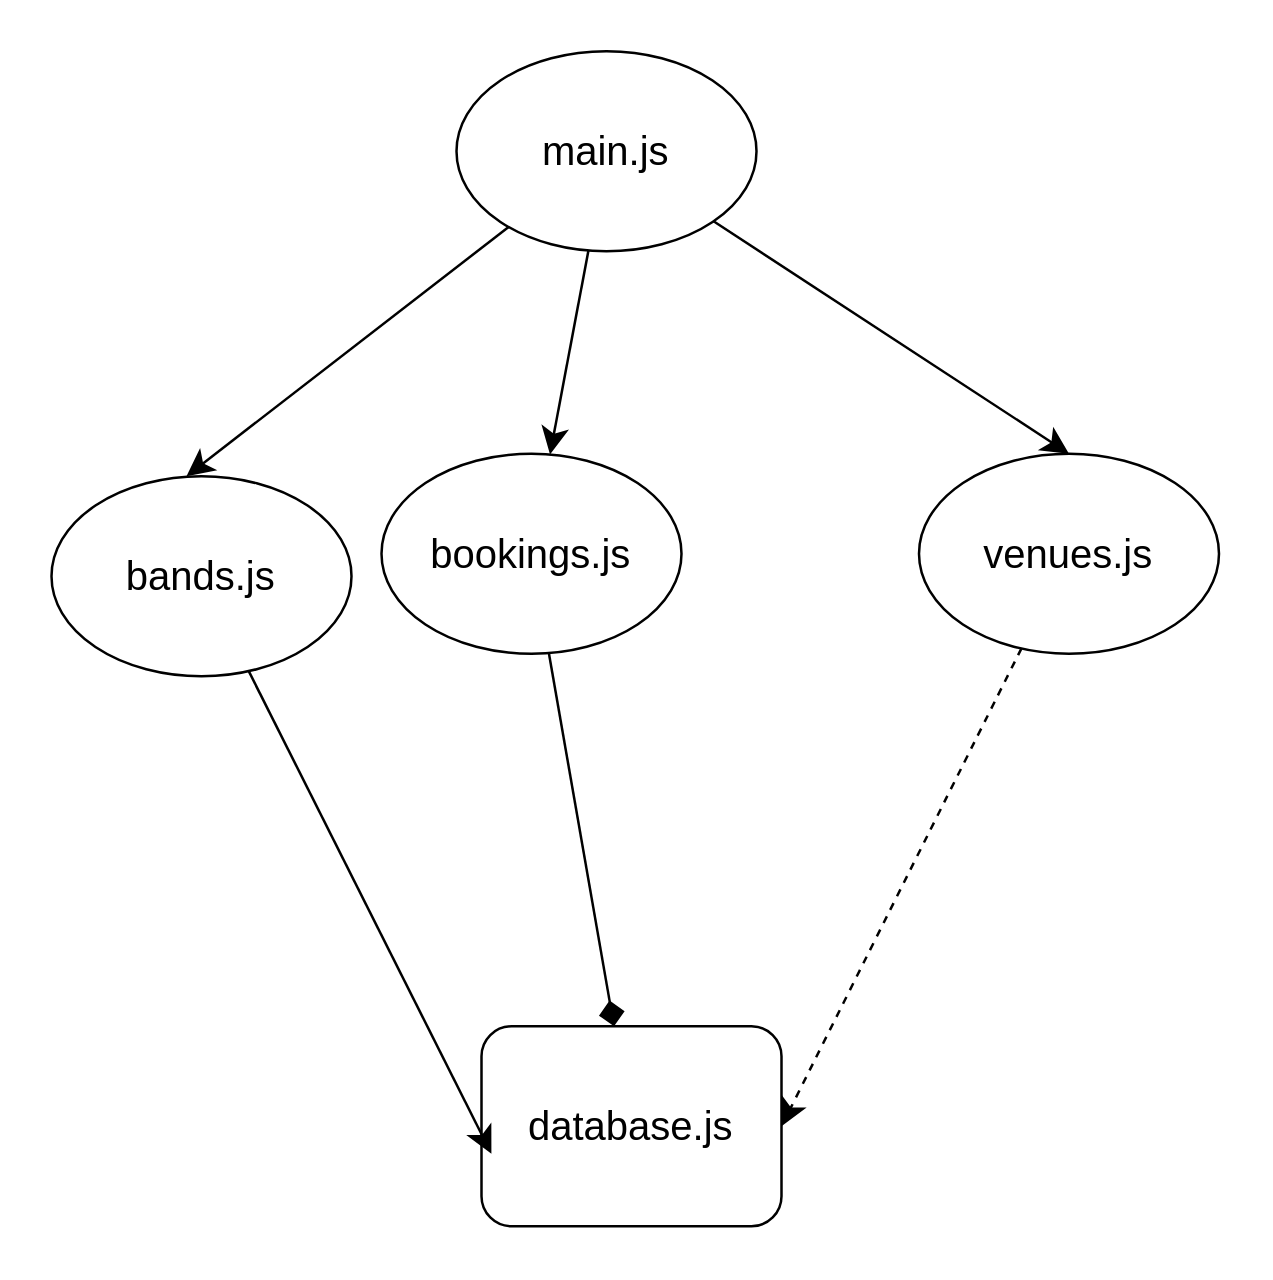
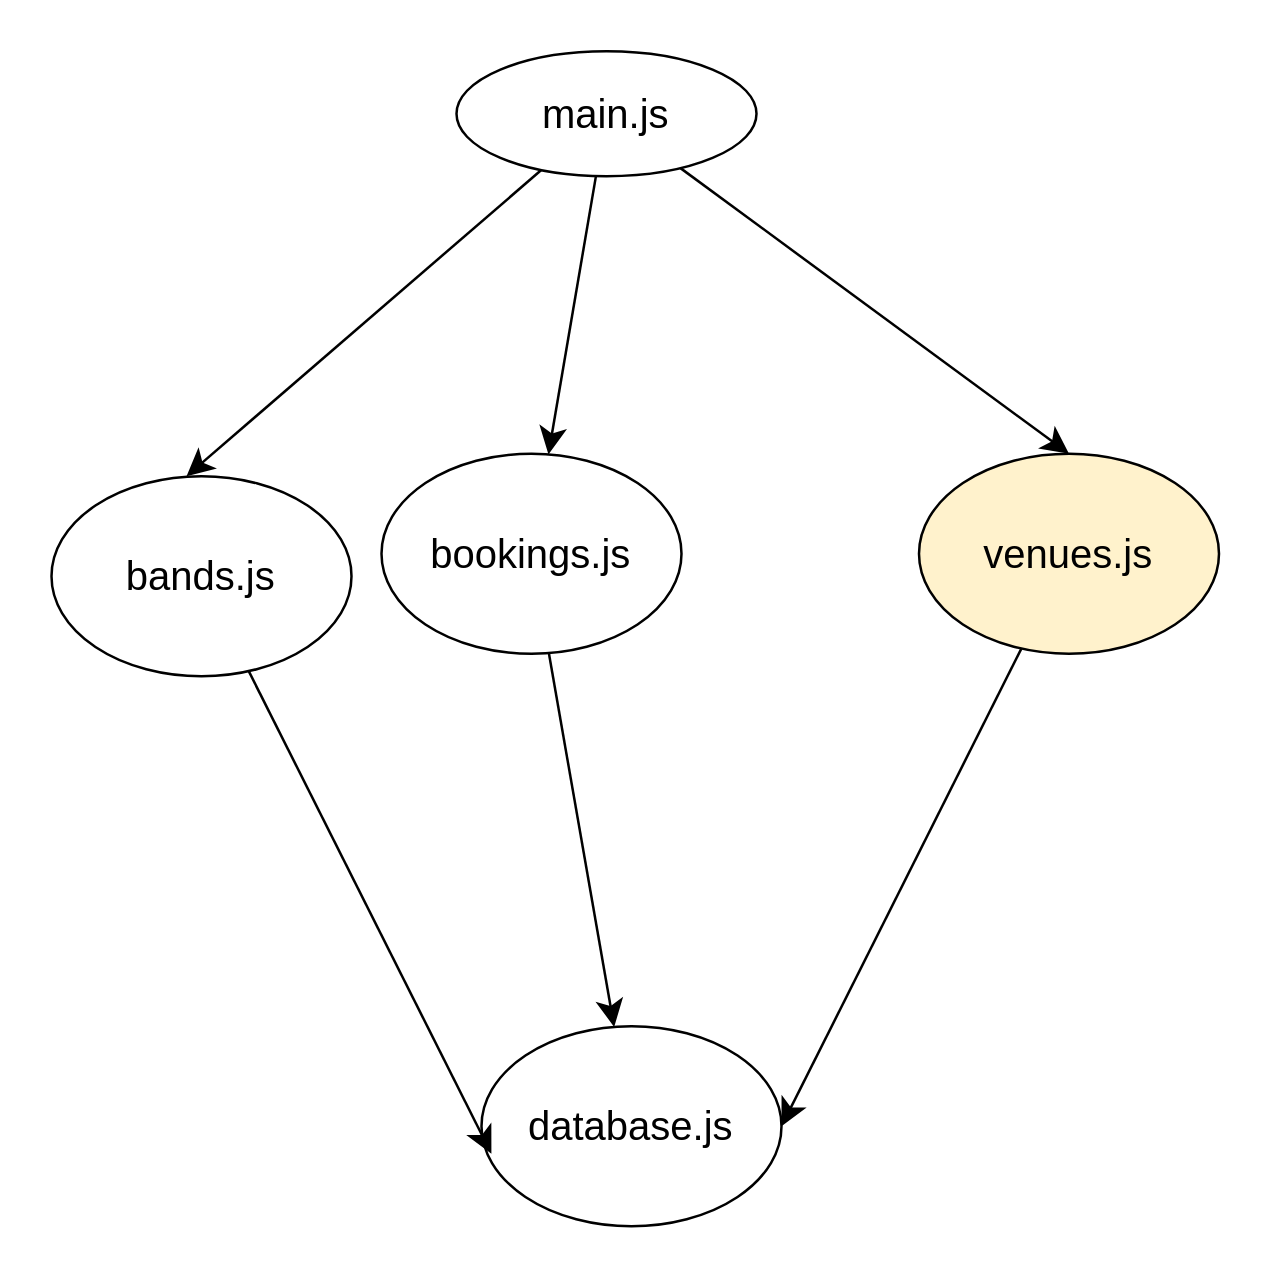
  <mxCell id="0" />
  <mxCell id="1" parent="0" />
- <mxCell id="2" value="database.js" style="whiteSpace=wrap;html=1;fontSize=16;rounded=1;" vertex="1" parent="1"><mxGeometry x="192" y="410" width="120" height="80" as="geometry" /></mxCell>
+ <mxCell id="2" value="database.js" style="ellipse;whiteSpace=wrap;html=1;fontSize=16;" vertex="1" parent="1"><mxGeometry x="192" y="410" width="120" height="80" as="geometry" /></mxCell>
  <mxCell id="3" style="edgeStyle=none;curved=1;rounded=0;orthogonalLoop=1;jettySize=auto;html=1;fontSize=12;startSize=8;endSize=8;" edge="1" parent="1" source="6" target="10"><mxGeometry relative="1" as="geometry" /></mxCell>
  <mxCell id="4" style="edgeStyle=none;curved=1;rounded=0;orthogonalLoop=1;jettySize=auto;html=1;entryX=0.45;entryY=0;entryDx=0;entryDy=0;entryPerimeter=0;fontSize=12;startSize=8;endSize=8;" edge="1" parent="1" source="6" target="8"><mxGeometry relative="1" as="geometry" /></mxCell>
  <mxCell id="5" style="edgeStyle=none;curved=1;rounded=0;orthogonalLoop=1;jettySize=auto;html=1;entryX=0.5;entryY=0;entryDx=0;entryDy=0;fontSize=12;startSize=8;endSize=8;" edge="1" parent="1" source="6" target="12"><mxGeometry relative="1" as="geometry" /></mxCell>
- <mxCell id="6" value="main.js" style="ellipse;whiteSpace=wrap;html=1;fontSize=16;" vertex="1" parent="1"><mxGeometry x="182" y="20" width="120" height="80" as="geometry" /></mxCell>
+ <mxCell id="6" value="main.js" style="ellipse;whiteSpace=wrap;html=1;fontSize=16;" vertex="1" parent="1"><mxGeometry x="182" y="20" width="120" height="50" as="geometry" /></mxCell>
  <mxCell id="7" style="edgeStyle=none;curved=1;rounded=0;orthogonalLoop=1;jettySize=auto;html=1;entryX=0.033;entryY=0.638;entryDx=0;entryDy=0;entryPerimeter=0;fontSize=12;startSize=8;endSize=8;" edge="1" parent="1" source="8" target="2"><mxGeometry relative="1" as="geometry" /></mxCell>
  <mxCell id="8" value="bands.js" style="ellipse;whiteSpace=wrap;html=1;fontSize=16;" vertex="1" parent="1"><mxGeometry x="20" y="190" width="120" height="80" as="geometry" /></mxCell>
- <mxCell id="9" style="edgeStyle=none;curved=1;rounded=0;orthogonalLoop=1;jettySize=auto;html=1;fontSize=12;startSize=8;endSize=8;endArrow=diamond;" edge="1" parent="1" source="10" target="2"><mxGeometry relative="1" as="geometry" /></mxCell>
+ <mxCell id="9" style="edgeStyle=none;curved=1;rounded=0;orthogonalLoop=1;jettySize=auto;html=1;fontSize=12;startSize=8;endSize=8;" edge="1" parent="1" source="10" target="2"><mxGeometry relative="1" as="geometry" /></mxCell>
  <mxCell id="10" value="bookings.js" style="ellipse;whiteSpace=wrap;html=1;fontSize=16;" vertex="1" parent="1"><mxGeometry x="152" y="181" width="120" height="80" as="geometry" /></mxCell>
- <mxCell id="11" style="edgeStyle=none;curved=1;rounded=0;orthogonalLoop=1;jettySize=auto;html=1;entryX=1;entryY=0.5;entryDx=0;entryDy=0;fontSize=12;startSize=8;endSize=8;dashed=1;" edge="1" parent="1" source="12" target="2"><mxGeometry relative="1" as="geometry" /></mxCell>
- <mxCell id="12" value="venues.js" style="ellipse;whiteSpace=wrap;html=1;fontSize=16;" vertex="1" parent="1"><mxGeometry x="367" y="181" width="120" height="80" as="geometry" /></mxCell>
+ <mxCell id="11" style="edgeStyle=none;curved=1;rounded=0;orthogonalLoop=1;jettySize=auto;html=1;entryX=1;entryY=0.5;entryDx=0;entryDy=0;fontSize=12;startSize=8;endSize=8;" edge="1" parent="1" source="12" target="2"><mxGeometry relative="1" as="geometry" /></mxCell>
+ <mxCell id="12" value="venues.js" style="ellipse;whiteSpace=wrap;html=1;fontSize=16;fillColor=#fff2cc;" vertex="1" parent="1"><mxGeometry x="367" y="181" width="120" height="80" as="geometry" /></mxCell>
